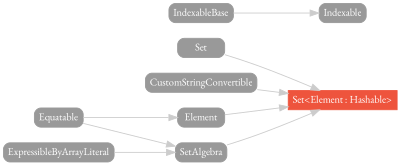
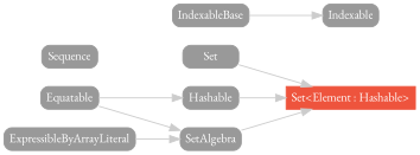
  strict digraph {
    fontname="EB Garamond"
    rankdir=LR
    node [color="#999999" fillcolor="#999999" fontcolor=white fontname="EB Garamond" fontsize=12 margin="0.07,0.05" shape=box style="filled,rounded"]
    edge [color="#cccccc" fontname="EB Garamond"]
    "Set<Element : Hashable>" [color="#ee543d" fillcolor="#ee543d" height=0.3 style=filled]
    n2 [height=0.3 label=Set]
-   CustomStringConvertible [height=0.3]
    Equatable [height=0.3]
-   Hashable [height=0.3 label=Element]
+   Hashable [height=0.3]
    SetAlgebra [height=0.3]
    ExpressibleByArrayLiteral [height=0.3]
    Indexable [height=0.3]
    IndexableBase [height=0.3]
+   Sequence [height=0.3]
    subgraph sub_1 {
      rank=max
      "Set<Element : Hashable>"
    }
    n2 -> "Set<Element : Hashable>"
-   CustomStringConvertible -> "Set<Element : Hashable>"
    Equatable -> Hashable
    Equatable -> SetAlgebra
    Hashable -> "Set<Element : Hashable>"
    SetAlgebra -> "Set<Element : Hashable>"
    ExpressibleByArrayLiteral -> SetAlgebra
    IndexableBase -> Indexable
  }
